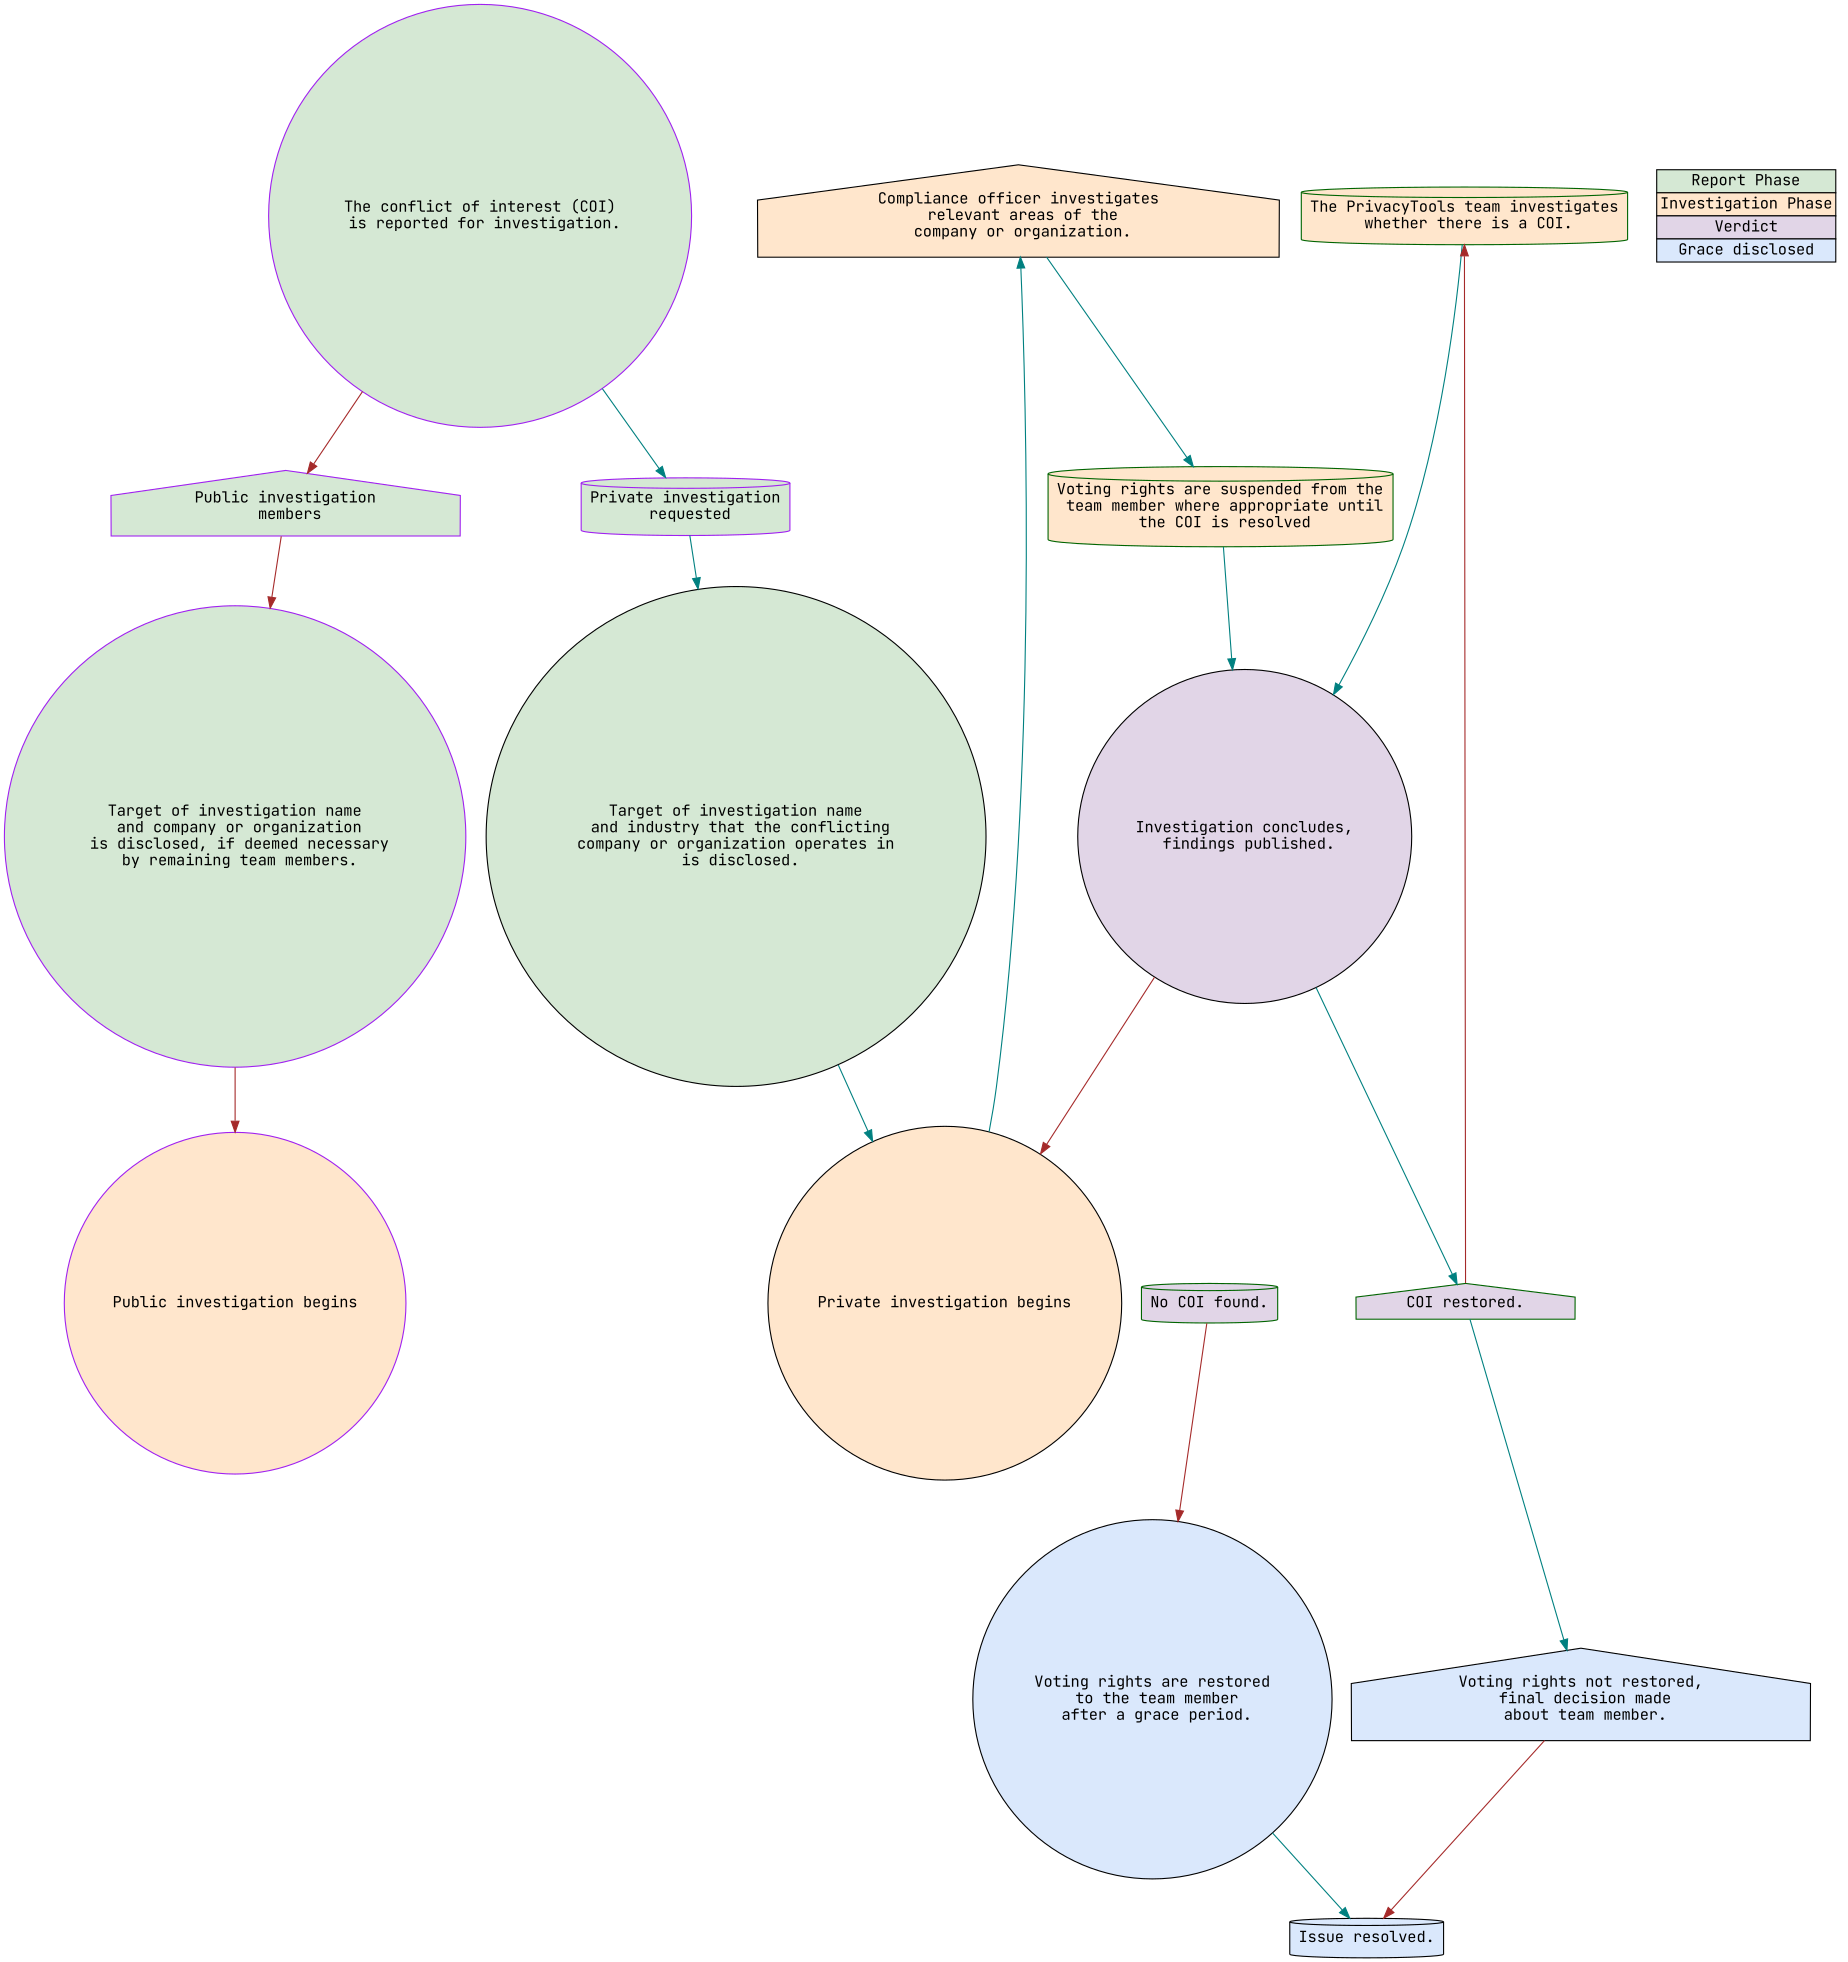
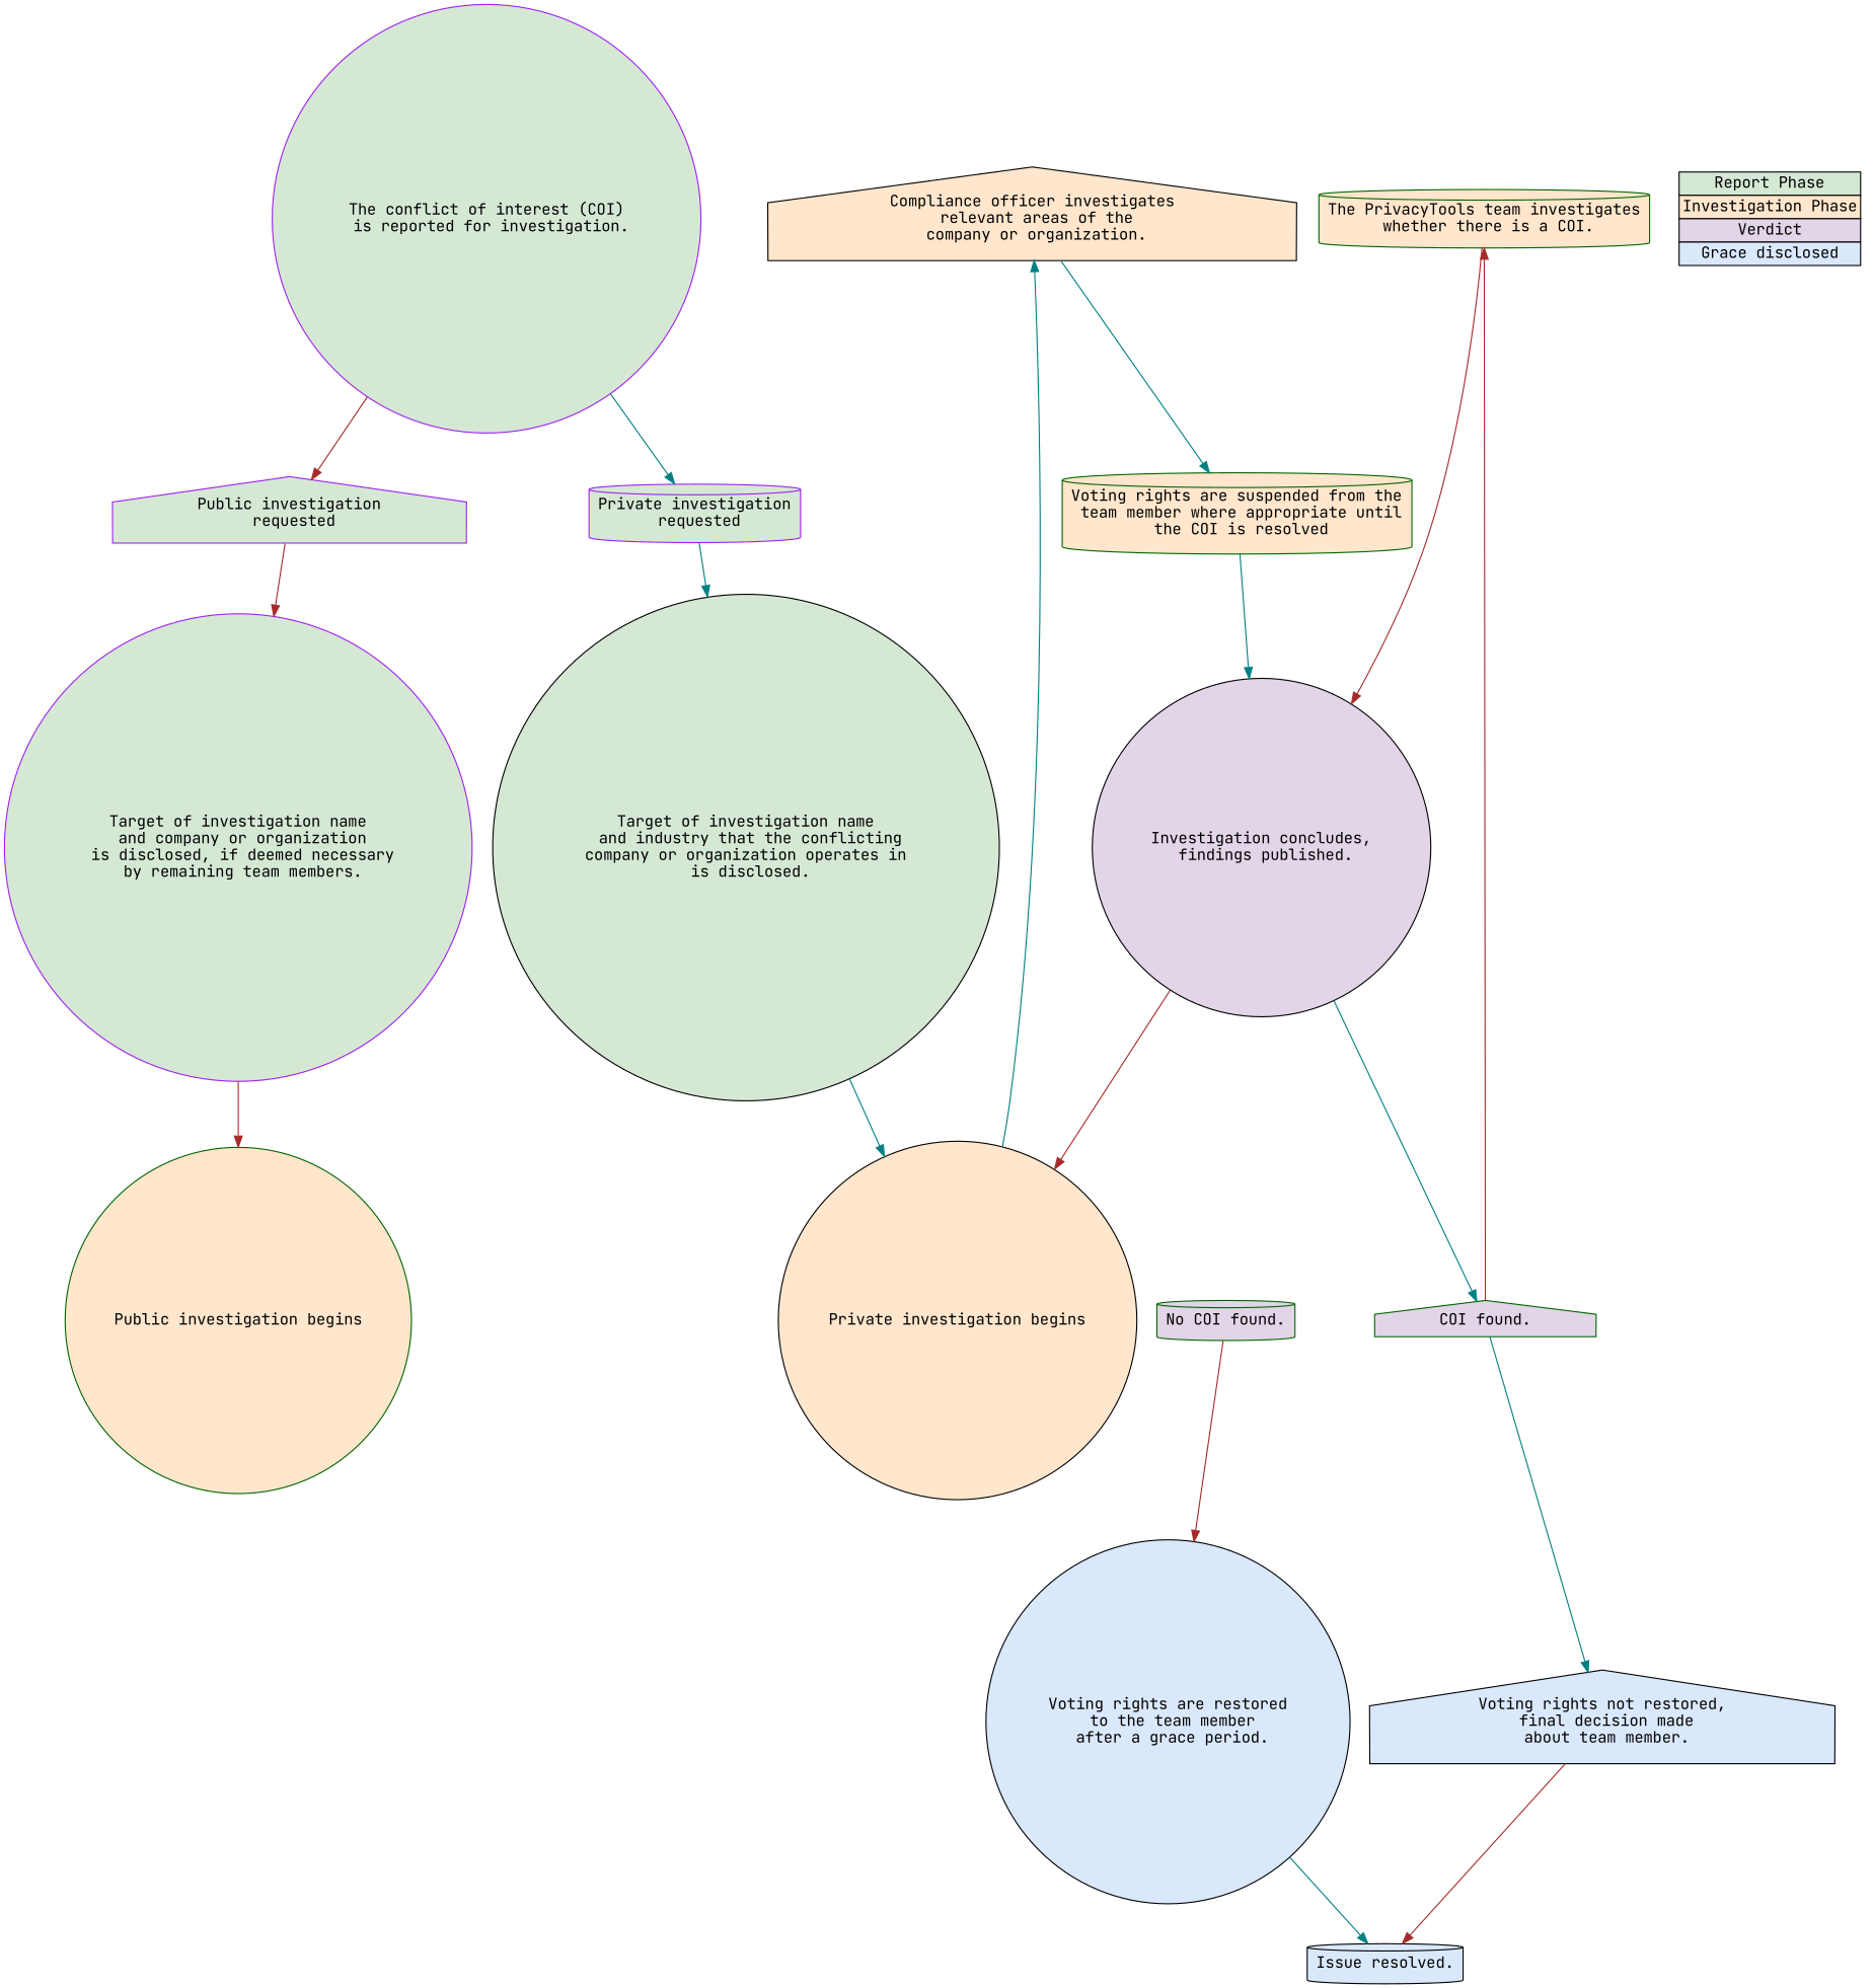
  digraph {
    fontname="JetBrains Mono"
    node [color=black fillcolor="#ffe6cc" fontname="JetBrains Mono" shape=circle style=filled]
    edge [color=teal fontname="JetBrains Mono"]
    n1 [label="Compliance officer investigates\n relevant areas of the\n company or organization." shape=house]
    n2 [color=darkgreen label="The PrivacyTools team investigates\n whether there is a COI." shape=cylinder]
    n3 [color=purple fillcolor="#d5e8d4" label="The conflict of interest (COI)\n is reported for investigation."]
    n4 [color=purple fillcolor="#d5e8d4" label="Private investigation\n requested" shape=cylinder]
-   n5 [color=purple fillcolor="#d5e8d4" label="Public investigation\n members" shape=house]
+   n5 [color=purple fillcolor="#d5e8d4" label="Public investigation\n requested" shape=house]
    n6 [fillcolor="#d5e8d4" label="Target of investigation name\n and industry that the conflicting\n company or organization operates in \n is disclosed."]
    n7 [color=purple fillcolor="#d5e8d4" label="Target of investigation name\n and company or organization\n is disclosed, if deemed necessary\n by remaining team members."]
    n8 [label="Private investigation begins"]
-   n9 [color=purple label="Public investigation begins"]
+   n9 [color=darkgreen label="Public investigation begins"]
    n10 [color=darkgreen label="Voting rights are suspended from the\n team member where appropriate until\n the COI is resolved" shape=cylinder]
    n11 [fillcolor="#e1d5e7" label="Investigation concludes,\n findings published."]
    n12 [color=darkgreen fillcolor="#e1d5e7" label="No COI found." shape=cylinder]
-   n13 [color=darkgreen fillcolor="#e1d5e7" label="COI restored." shape=house]
+   n13 [color=darkgreen fillcolor="#e1d5e7" label="COI found." shape=house]
    n14 [fillcolor="#dae8fc" label="Voting rights are restored\n to the team member\n after a grace period."]
    n15 [fillcolor="#dae8fc" label="Voting rights not restored,\n final decision made\n about team member." shape=house]
    n16 [fillcolor="#dae8fc" label="Issue resolved." shape=cylinder]
    n17 [label=<         <table border="0" cellborder="1" cellspacing="0">             <tr><td bgcolor="#d5e8d4">Report Phase</td></tr>             <tr><td bgcolor="#ffe6cc">Investigation Phase</td></tr>             <tr><td bgcolor="#e1d5e7">Verdict</td></tr>             <tr><td bgcolor="#dae8fc">Grace disclosed</td></tr>         </table>> shape=plaintext color="" fillcolor="" style=""]
    subgraph sub_1 {
      n3
      n4
      n5
      n6
      n7
      n8
      n9
      n10
      n11
      n12
      n13
      n14
      n15
      n16
      subgraph sub_2 {
        rank=same
        n1
        n2
      }
    }
    subgraph sub_3 {
      n17
    }
    n1 -> n10
-   n2 -> n11
+   n2 -> n11 [color=brown]
    n3 -> n4
    n3 -> n5 [color=brown]
    n4 -> n6
    n5 -> n7 [color=brown]
    n6 -> n8
    n7 -> n9 [color=brown]
    n8 -> n1
    n10 -> n11
    n11 -> n8 [color=brown]
    n11 -> n13
    n12 -> n14 [color=brown]
    n13 -> n2 [color=brown]
    n13 -> n15
    n14 -> n16
    n15 -> n16 [color=brown]
  }
